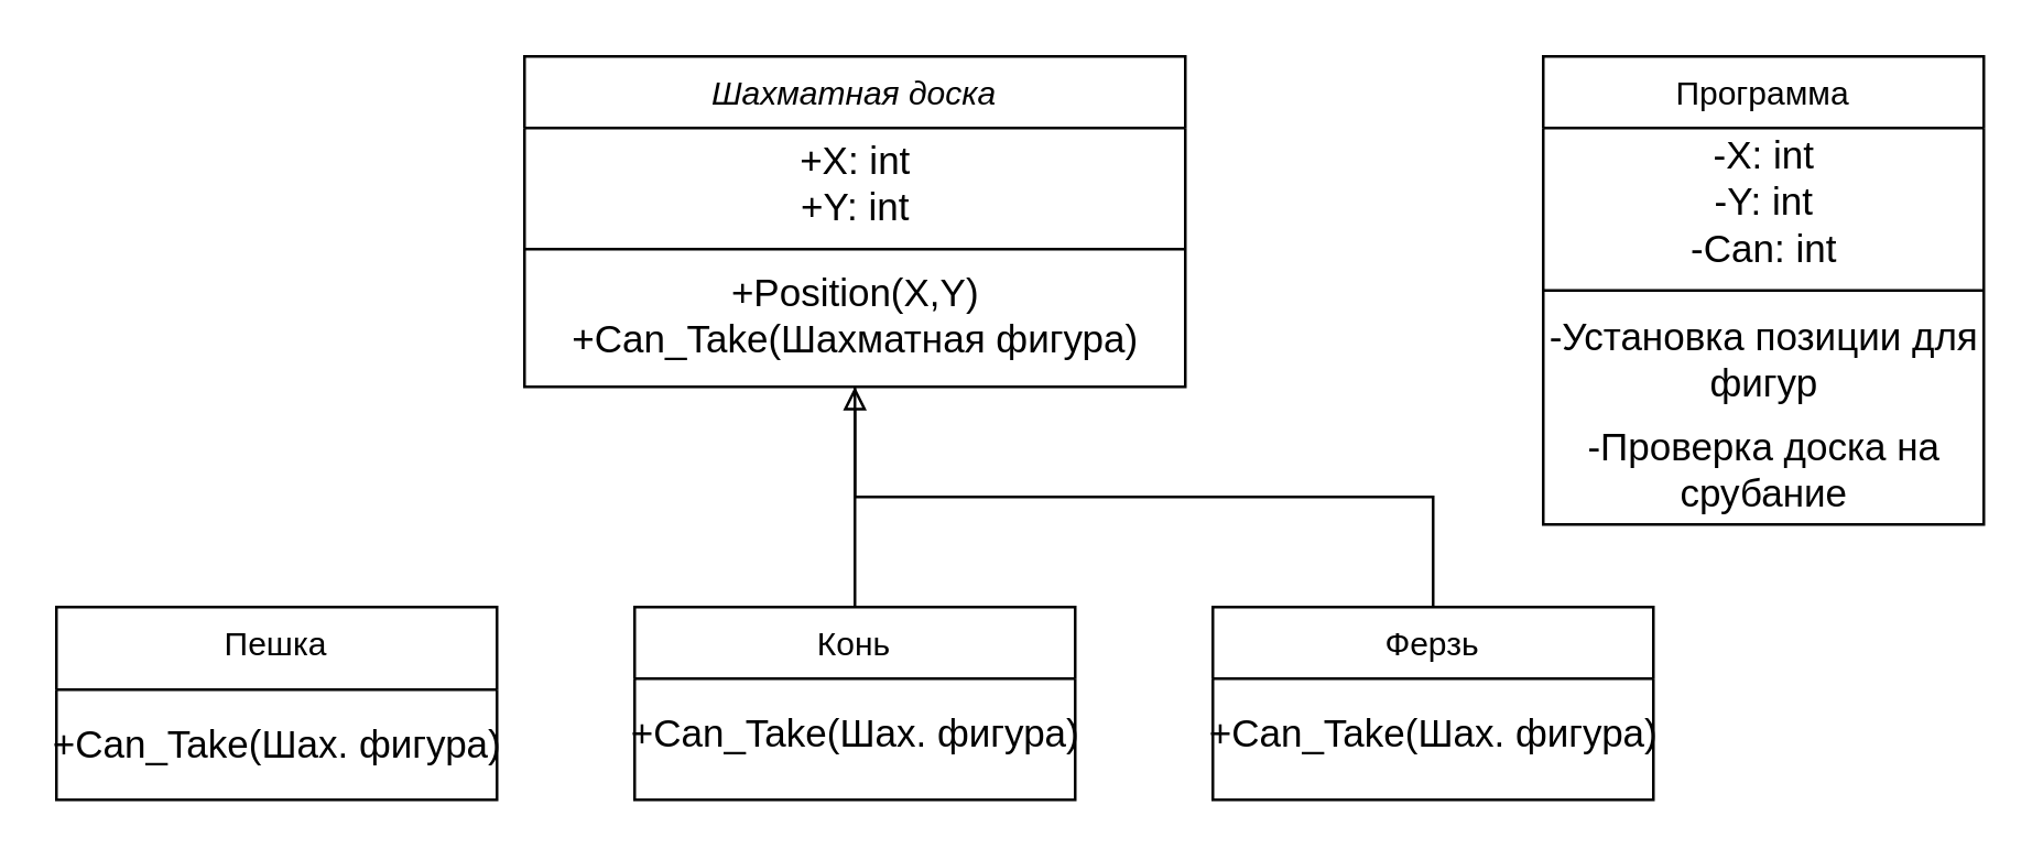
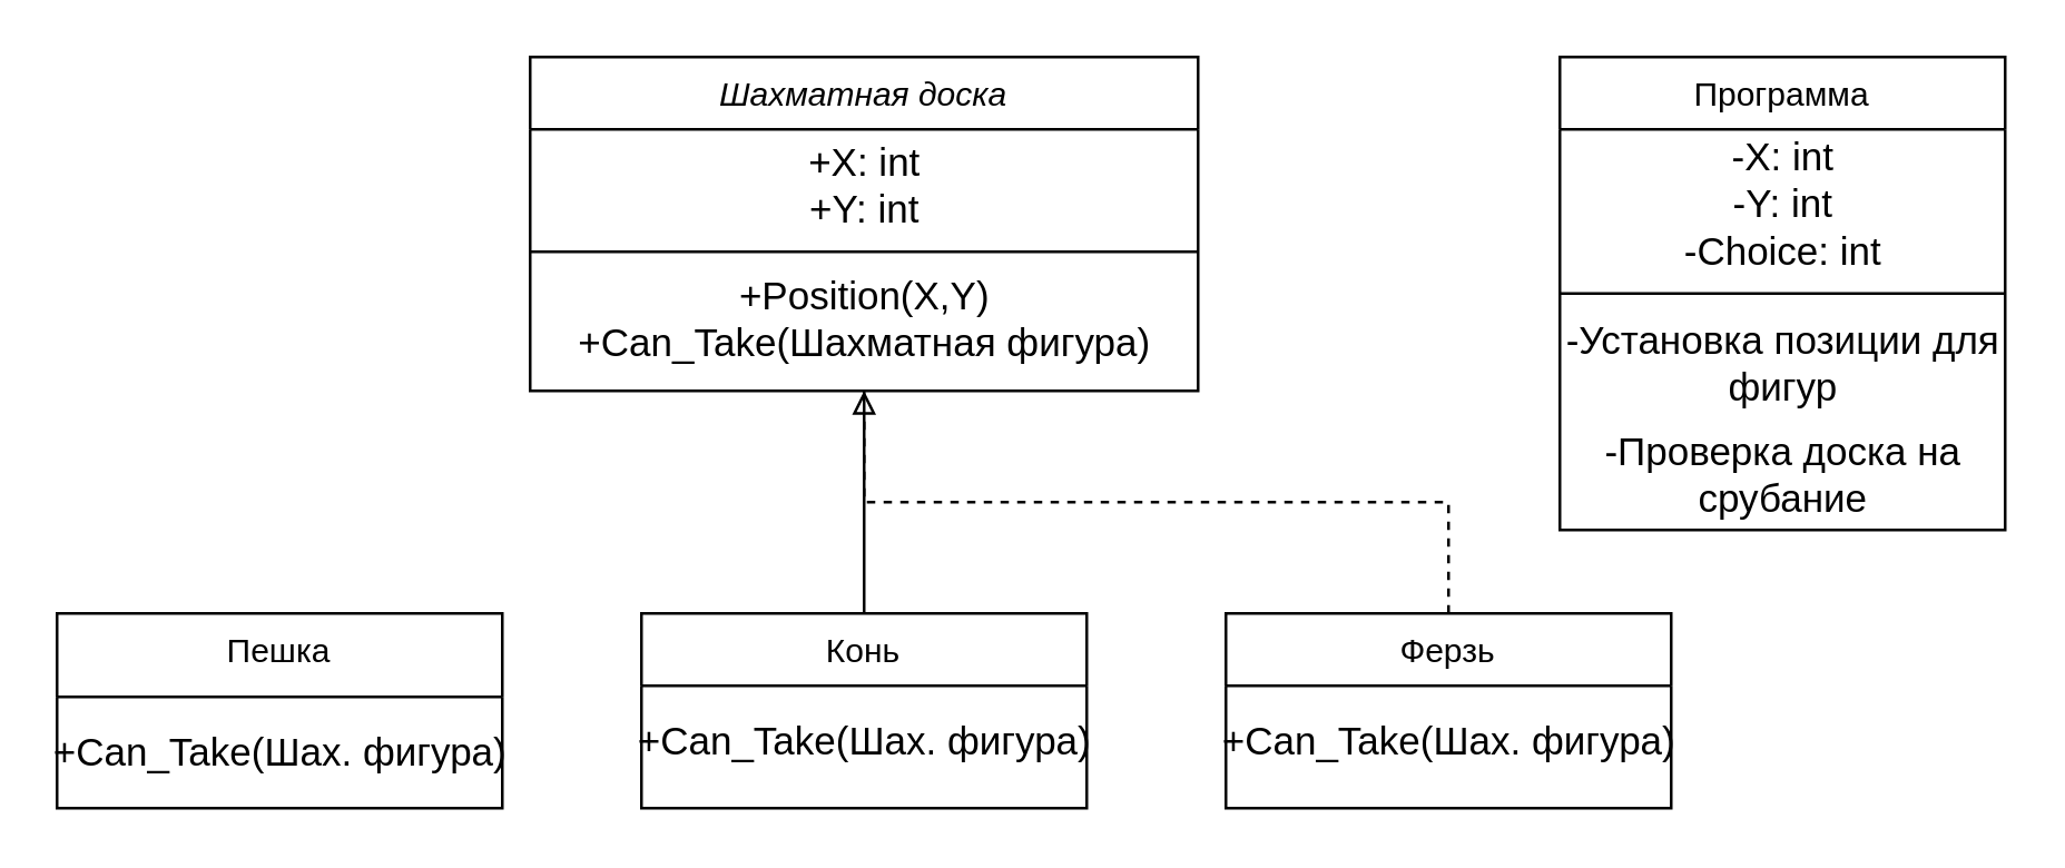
  <mxCell id="0" />
  <mxCell id="1" parent="0" />
  <mxCell id="2" value="Шахматная доска" style="swimlane;fontStyle=2;align=center;verticalAlign=top;childLayout=stackLayout;horizontal=1;startSize=26;horizontalStack=0;resizeParent=1;resizeLast=0;collapsible=1;marginBottom=0;rounded=0;shadow=0;strokeWidth=1;" parent="1" vertex="1"><mxGeometry x="190" y="20" width="240" height="120" as="geometry"><mxRectangle x="230" y="140" width="160" height="26" as="alternateBounds" /></mxGeometry></mxCell>
  <mxCell id="3" value="+X: int&lt;br&gt;+Y: int" style="text;strokeColor=none;fillColor=none;html=1;fontSize=14;fontStyle=0;verticalAlign=middle;align=center;" vertex="1" parent="2"><mxGeometry y="26" width="240" height="40" as="geometry" /></mxCell>
  <mxCell id="4" value="" style="line;html=1;strokeWidth=1;align=left;verticalAlign=middle;spacingTop=-1;spacingLeft=3;spacingRight=3;rotatable=0;labelPosition=right;points=[];portConstraint=eastwest;" parent="2" vertex="1"><mxGeometry y="66" width="240" height="8" as="geometry" /></mxCell>
  <mxCell id="5" value="+Position(X,Y)&lt;br&gt;+Can_Take(Шахматная фигура)" style="text;strokeColor=none;fillColor=none;html=1;fontSize=14;fontStyle=0;verticalAlign=middle;align=center;" vertex="1" parent="2"><mxGeometry y="74" width="240" height="40" as="geometry" /></mxCell>
  <mxCell id="6" value="Пешка" style="swimlane;fontStyle=0;align=center;verticalAlign=top;childLayout=stackLayout;horizontal=1;startSize=30;horizontalStack=0;resizeParent=1;resizeLast=0;collapsible=1;marginBottom=0;rounded=0;shadow=0;strokeWidth=1;" parent="1" vertex="1"><mxGeometry x="20" y="220" width="160" height="70" as="geometry"><mxRectangle x="30" y="360" width="160" height="26" as="alternateBounds" /></mxGeometry></mxCell>
  <mxCell id="7" value="+Can_Take(Шах. фигура)" style="text;strokeColor=none;fillColor=none;html=1;fontSize=14;fontStyle=0;verticalAlign=middle;align=center;" vertex="1" parent="6"><mxGeometry y="30" width="160" height="40" as="geometry" /></mxCell>
  <mxCell id="8" style="edgeStyle=orthogonalEdgeStyle;rounded=0;orthogonalLoop=1;jettySize=auto;html=1;entryX=0.5;entryY=1;entryDx=0;entryDy=0;startArrow=none;startFill=0;endArrow=none;endFill=0;strokeWidth=1;" edge="1" parent="1" source="9" target="2"><mxGeometry relative="1" as="geometry" /></mxCell>
  <mxCell id="9" value="Конь" style="swimlane;fontStyle=0;align=center;verticalAlign=top;childLayout=stackLayout;horizontal=1;startSize=26;horizontalStack=0;resizeParent=1;resizeLast=0;collapsible=1;marginBottom=0;rounded=0;shadow=0;strokeWidth=1;" parent="1" vertex="1"><mxGeometry x="230" y="220" width="160" height="70" as="geometry"><mxRectangle x="340" y="380" width="170" height="26" as="alternateBounds" /></mxGeometry></mxCell>
  <mxCell id="10" value="+Can_Take(Шах. фигура)" style="text;strokeColor=none;fillColor=none;html=1;fontSize=14;fontStyle=0;verticalAlign=middle;align=center;" vertex="1" parent="9"><mxGeometry y="26" width="160" height="40" as="geometry" /></mxCell>
- <mxCell id="11" style="edgeStyle=orthogonalEdgeStyle;rounded=0;orthogonalLoop=1;jettySize=auto;html=1;entryX=0.5;entryY=1;entryDx=0;entryDy=0;startArrow=none;startFill=0;endArrow=block;endFill=0;strokeWidth=1;" edge="1" parent="1" source="12" target="2"><mxGeometry relative="1" as="geometry"><Array as="points"><mxPoint x="520" y="180" /><mxPoint x="310" y="180" /></Array></mxGeometry></mxCell>
+ <mxCell id="11" style="edgeStyle=orthogonalEdgeStyle;rounded=0;orthogonalLoop=1;jettySize=auto;html=1;entryX=0.5;entryY=1;entryDx=0;entryDy=0;startArrow=none;startFill=0;endArrow=block;endFill=0;strokeWidth=1;dashed=1;" edge="1" parent="1" source="12" target="2"><mxGeometry relative="1" as="geometry"><Array as="points"><mxPoint x="520" y="180" /><mxPoint x="310" y="180" /></Array></mxGeometry></mxCell>
  <mxCell id="12" value="Ферзь" style="swimlane;fontStyle=0;align=center;verticalAlign=top;childLayout=stackLayout;horizontal=1;startSize=26;horizontalStack=0;resizeParent=1;resizeLast=0;collapsible=1;marginBottom=0;rounded=0;shadow=0;strokeWidth=1;" vertex="1" parent="1"><mxGeometry x="440" y="220" width="160" height="70" as="geometry"><mxRectangle x="340" y="380" width="170" height="26" as="alternateBounds" /></mxGeometry></mxCell>
  <mxCell id="13" value="+Can_Take(Шах. фигура)" style="text;strokeColor=none;fillColor=none;html=1;fontSize=14;fontStyle=0;verticalAlign=middle;align=center;" vertex="1" parent="12"><mxGeometry y="26" width="160" height="40" as="geometry" /></mxCell>
  <mxCell id="14" value="Программа" style="swimlane;fontStyle=0;align=center;verticalAlign=top;childLayout=stackLayout;horizontal=1;startSize=26;horizontalStack=0;resizeParent=1;resizeLast=0;collapsible=1;marginBottom=0;rounded=0;shadow=0;strokeWidth=1;" vertex="1" parent="1"><mxGeometry x="560" y="20" width="160" height="170" as="geometry"><mxRectangle x="230" y="140" width="160" height="26" as="alternateBounds" /></mxGeometry></mxCell>
- <mxCell id="15" value="-X: int&lt;br&gt;-Y: int&lt;br&gt;-Can: int" style="text;strokeColor=none;fillColor=none;html=1;fontSize=14;fontStyle=0;verticalAlign=middle;align=center;" vertex="1" parent="14"><mxGeometry y="26" width="160" height="54" as="geometry" /></mxCell>
+ <mxCell id="15" value="-X: int&lt;br&gt;-Y: int&lt;br&gt;-Choice: int" style="text;strokeColor=none;fillColor=none;html=1;fontSize=14;fontStyle=0;verticalAlign=middle;align=center;" vertex="1" parent="14"><mxGeometry y="26" width="160" height="54" as="geometry" /></mxCell>
  <mxCell id="16" value="" style="line;html=1;strokeWidth=1;align=left;verticalAlign=middle;spacingTop=-1;spacingLeft=3;spacingRight=3;rotatable=0;labelPosition=right;points=[];portConstraint=eastwest;" vertex="1" parent="14"><mxGeometry y="80" width="160" height="10" as="geometry" /></mxCell>
  <mxCell id="17" value="-Установка позиции для&lt;br&gt;фигур" style="text;strokeColor=none;fillColor=none;html=1;fontSize=14;fontStyle=0;verticalAlign=middle;align=center;" vertex="1" parent="14"><mxGeometry y="90" width="160" height="40" as="geometry" /></mxCell>
  <mxCell id="18" value="-Проверка доска на&lt;br&gt;срубание" style="text;strokeColor=none;fillColor=none;html=1;fontSize=14;fontStyle=0;verticalAlign=middle;align=center;" vertex="1" parent="14"><mxGeometry y="130" width="160" height="40" as="geometry" /></mxCell>
